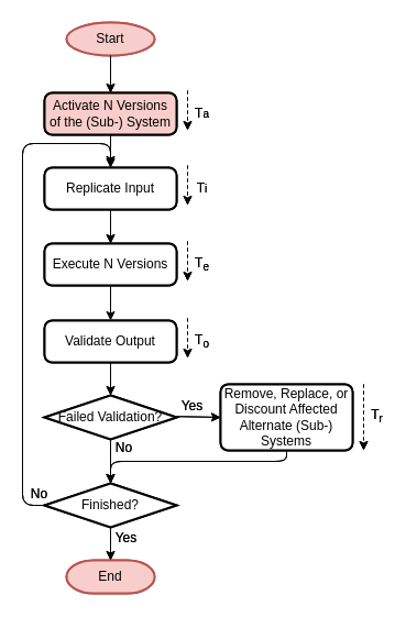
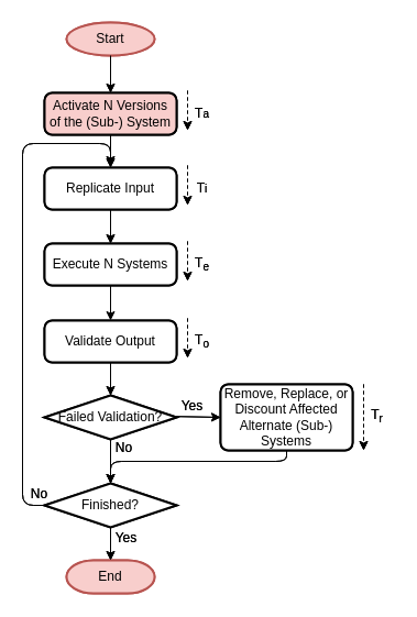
  <mxCell id="0" />
  <mxCell id="1" parent="0" />
  <mxCell id="2" value="Start" style="strokeWidth=2;html=1;shape=mxgraph.flowchart.start_1;whiteSpace=wrap;fillColor=#f8cecc;strokeColor=#b85450;" parent="1" vertex="1"><mxGeometry x="60" y="20" width="80" height="30" as="geometry" /></mxCell>
  <mxCell id="3" value="Compare Output" style="rounded=1;whiteSpace=wrap;html=1;absoluteArcSize=1;arcSize=14;strokeWidth=2;" parent="1" vertex="1"><mxGeometry x="40" y="291" width="120" height="38" as="geometry" /></mxCell>
  <mxCell id="4" value="End" style="strokeWidth=2;html=1;shape=mxgraph.flowchart.terminator;whiteSpace=wrap;fillColor=#f8cecc;strokeColor=#b85450;" parent="1" vertex="1"><mxGeometry x="60" y="509" width="80" height="30" as="geometry" /></mxCell>
  <mxCell id="5" value="Remove, Replace, or Discount Affected Redundant (Sub) Systems" style="rounded=1;whiteSpace=wrap;html=1;absoluteArcSize=1;arcSize=14;strokeWidth=2;" parent="1" vertex="1"><mxGeometry x="200" y="349" width="120" height="60" as="geometry" /></mxCell>
  <mxCell id="6" value="" style="endArrow=classic;html=1;exitX=0.5;exitY=1;exitDx=0;exitDy=0;exitPerimeter=0;entryX=0.5;entryY=0;entryDx=0;entryDy=0;" parent="1" source="2" target="21" edge="1"><mxGeometry width="50" height="50" relative="1" as="geometry"><mxPoint x="110" y="50" as="sourcePoint" /><mxPoint x="130" y="72" as="targetPoint" /></mxGeometry></mxCell>
  <mxCell id="7" value="" style="endArrow=classic;html=1;exitX=0.5;exitY=1;exitDx=0;exitDy=0;entryX=0.5;entryY=0;entryDx=0;entryDy=0;entryPerimeter=0;" parent="1" source="3" target="10" edge="1"><mxGeometry width="50" height="50" relative="1" as="geometry"><mxPoint x="80" y="389" as="sourcePoint" /><mxPoint x="140" y="399" as="targetPoint" /></mxGeometry></mxCell>
  <mxCell id="8" value="" style="endArrow=classic;html=1;exitX=0.5;exitY=1;exitDx=0;exitDy=0;exitPerimeter=0;entryX=0.5;entryY=0;entryDx=0;entryDy=0;entryPerimeter=0;" parent="1" source="11" target="4" edge="1"><mxGeometry width="50" height="50" relative="1" as="geometry"><mxPoint x="110" y="499" as="sourcePoint" /><mxPoint x="340" y="299" as="targetPoint" /></mxGeometry></mxCell>
  <mxCell id="9" value="" style="endArrow=classic;html=1;exitX=0.925;exitY=0.475;exitDx=0;exitDy=0;exitPerimeter=0;entryX=0;entryY=0.5;entryDx=0;entryDy=0;" parent="1" source="10" target="5" edge="1"><mxGeometry width="50" height="50" relative="1" as="geometry"><mxPoint x="150" y="434.5" as="sourcePoint" /><mxPoint x="340" y="384.5" as="targetPoint" /></mxGeometry></mxCell>
  <mxCell id="10" value="Mismatch?" style="strokeWidth=2;html=1;shape=mxgraph.flowchart.decision;whiteSpace=wrap;" parent="1" vertex="1"><mxGeometry x="40" y="359" width="120" height="40" as="geometry" /></mxCell>
  <mxCell id="11" value="Finished?" style="strokeWidth=2;html=1;shape=mxgraph.flowchart.decision;whiteSpace=wrap;" parent="1" vertex="1"><mxGeometry x="40" y="439" width="120" height="40" as="geometry" /></mxCell>
  <mxCell id="12" value="" style="endArrow=classic;html=1;exitX=0.5;exitY=1;exitDx=0;exitDy=0;exitPerimeter=0;entryX=0.5;entryY=0;entryDx=0;entryDy=0;entryPerimeter=0;" parent="1" source="10" target="11" edge="1"><mxGeometry width="50" height="50" relative="1" as="geometry"><mxPoint x="100" y="469" as="sourcePoint" /><mxPoint x="340" y="389" as="targetPoint" /></mxGeometry></mxCell>
  <mxCell id="13" value="" style="endArrow=classic;html=1;exitX=0;exitY=0.5;exitDx=0;exitDy=0;exitPerimeter=0;entryX=0.5;entryY=0;entryDx=0;entryDy=0;" parent="1" source="11" target="31" edge="1"><mxGeometry width="50" height="50" relative="1" as="geometry"><mxPoint x="0" y="399" as="sourcePoint" /><mxPoint x="140" y="209" as="targetPoint" /><Array as="points"><mxPoint x="20" y="459" /><mxPoint x="20" y="130" /><mxPoint x="100" y="130" /></Array></mxGeometry></mxCell>
  <mxCell id="14" value="" style="endArrow=classic;html=1;dashed=1;" parent="1" edge="1"><mxGeometry width="50" height="50" relative="1" as="geometry"><mxPoint x="170" y="289" as="sourcePoint" /><mxPoint x="170" y="325" as="targetPoint" /></mxGeometry></mxCell>
  <mxCell id="15" value="" style="endArrow=classic;html=1;exitX=0.5;exitY=1;exitDx=0;exitDy=0;entryX=0.5;entryY=0;entryDx=0;entryDy=0;entryPerimeter=0;" parent="1" source="5" target="11" edge="1"><mxGeometry width="50" height="50" relative="1" as="geometry"><mxPoint x="260" y="475" as="sourcePoint" /><mxPoint x="190" y="459" as="targetPoint" /><Array as="points"><mxPoint x="260" y="419" /><mxPoint x="100" y="419" /></Array></mxGeometry></mxCell>
  <mxCell id="16" value="No" style="text;html=1;align=center;verticalAlign=middle;resizable=0;points=[];autosize=1;" parent="1" vertex="1"><mxGeometry x="20" y="439" width="30" height="20" as="geometry" /></mxCell>
  <mxCell id="17" value="Yes" style="text;html=1;align=center;verticalAlign=middle;resizable=0;points=[];autosize=1;" parent="1" vertex="1"><mxGeometry x="94" y="479" width="40" height="20" as="geometry" /></mxCell>
  <mxCell id="18" value="No" style="text;html=1;align=center;verticalAlign=middle;resizable=0;points=[];autosize=1;" parent="1" vertex="1"><mxGeometry x="97" y="397" width="30" height="20" as="geometry" /></mxCell>
  <mxCell id="19" value="Yes" style="text;html=1;align=center;verticalAlign=middle;resizable=0;points=[];autosize=1;" parent="1" vertex="1"><mxGeometry x="154" y="359" width="40" height="20" as="geometry" /></mxCell>
  <mxCell id="20" value="T&lt;sub&gt;o&lt;/sub&gt;" style="text;html=1;align=center;verticalAlign=middle;resizable=0;points=[];autosize=1;" parent="1" vertex="1"><mxGeometry x="168" y="300" width="30" height="20" as="geometry" /></mxCell>
  <mxCell id="21" value="Activate N Redundant&lt;br&gt;(Sub-) Systems" style="rounded=1;whiteSpace=wrap;html=1;absoluteArcSize=1;arcSize=14;strokeWidth=2;" parent="1" vertex="1"><mxGeometry x="40" y="84" width="120" height="38" as="geometry" /></mxCell>
  <mxCell id="22" value="" style="endArrow=classic;html=1;exitX=0.5;exitY=1;exitDx=0;exitDy=0;entryX=0.5;entryY=0;entryDx=0;entryDy=0;" parent="1" source="31" target="27" edge="1"><mxGeometry width="50" height="50" relative="1" as="geometry"><mxPoint x="110" y="127" as="sourcePoint" /><mxPoint x="140" y="209" as="targetPoint" /></mxGeometry></mxCell>
  <mxCell id="23" value="" style="endArrow=classic;html=1;dashed=1;" parent="1" edge="1"><mxGeometry width="50" height="50" relative="1" as="geometry"><mxPoint x="170" y="82" as="sourcePoint" /><mxPoint x="170" y="118" as="targetPoint" /></mxGeometry></mxCell>
  <mxCell id="24" value="T&lt;font size=&quot;1&quot;&gt;a&lt;/font&gt;" style="text;html=1;align=center;verticalAlign=middle;resizable=0;points=[];autosize=1;" parent="1" vertex="1"><mxGeometry x="168" y="93" width="30" height="20" as="geometry" /></mxCell>
  <mxCell id="25" value="" style="endArrow=classic;html=1;dashed=1;" parent="1" edge="1"><mxGeometry width="50" height="50" relative="1" as="geometry"><mxPoint x="330" y="349" as="sourcePoint" /><mxPoint x="330" y="409" as="targetPoint" /></mxGeometry></mxCell>
  <mxCell id="26" value="T&lt;sub&gt;r&lt;/sub&gt;" style="text;html=1;align=center;verticalAlign=middle;resizable=0;points=[];autosize=1;" parent="1" vertex="1"><mxGeometry x="327" y="368" width="30" height="20" as="geometry" /></mxCell>
  <mxCell id="27" value="Execute N Redundantly" style="rounded=1;whiteSpace=wrap;html=1;absoluteArcSize=1;arcSize=14;strokeWidth=2;" parent="1" vertex="1"><mxGeometry x="40" y="221" width="120" height="38" as="geometry" /></mxCell>
  <mxCell id="28" value="" style="endArrow=classic;html=1;dashed=1;" parent="1" edge="1"><mxGeometry width="50" height="50" relative="1" as="geometry"><mxPoint x="170" y="219" as="sourcePoint" /><mxPoint x="170" y="255" as="targetPoint" /></mxGeometry></mxCell>
  <mxCell id="29" value="T&lt;sub&gt;e&lt;/sub&gt;" style="text;html=1;align=center;verticalAlign=middle;resizable=0;points=[];autosize=1;" parent="1" vertex="1"><mxGeometry x="168" y="230" width="30" height="20" as="geometry" /></mxCell>
  <mxCell id="30" value="" style="endArrow=classic;html=1;exitX=0.5;exitY=1;exitDx=0;exitDy=0;entryX=0.5;entryY=0;entryDx=0;entryDy=0;" parent="1" source="27" target="3" edge="1"><mxGeometry width="50" height="50" relative="1" as="geometry"><mxPoint x="140" y="349" as="sourcePoint" /><mxPoint x="100" y="289" as="targetPoint" /></mxGeometry></mxCell>
  <mxCell id="31" value="Replicate Input" style="rounded=1;whiteSpace=wrap;html=1;absoluteArcSize=1;arcSize=14;strokeWidth=2;" parent="1" vertex="1"><mxGeometry x="40" y="152" width="120" height="38" as="geometry" /></mxCell>
  <mxCell id="32" value="" style="endArrow=classic;html=1;dashed=1;" parent="1" edge="1"><mxGeometry width="50" height="50" relative="1" as="geometry"><mxPoint x="170" y="150" as="sourcePoint" /><mxPoint x="170" y="186" as="targetPoint" /></mxGeometry></mxCell>
  <mxCell id="33" value="T&lt;font size=&quot;1&quot;&gt;i&lt;/font&gt;" style="text;html=1;align=center;verticalAlign=middle;resizable=0;points=[];autosize=1;" parent="1" vertex="1"><mxGeometry x="168" y="161" width="30" height="20" as="geometry" /></mxCell>
  <mxCell id="34" value="" style="endArrow=classic;html=1;exitX=0.5;exitY=1;exitDx=0;exitDy=0;" parent="1" source="21" edge="1"><mxGeometry width="50" height="50" relative="1" as="geometry"><mxPoint x="210" y="180" as="sourcePoint" /><mxPoint x="100" y="150" as="targetPoint" /></mxGeometry></mxCell>
  <mxCell id="35" value="Start" style="strokeWidth=2;html=1;shape=mxgraph.flowchart.start_1;whiteSpace=wrap;fillColor=#f8cecc;strokeColor=#b85450;" parent="1" vertex="1"><mxGeometry x="60" y="20" width="80" height="30" as="geometry" /></mxCell>
  <mxCell id="36" value="Validate Output" style="rounded=1;whiteSpace=wrap;html=1;absoluteArcSize=1;arcSize=14;strokeWidth=2;" parent="1" vertex="1"><mxGeometry x="40" y="291" width="120" height="38" as="geometry" /></mxCell>
  <mxCell id="37" value="End" style="strokeWidth=2;html=1;shape=mxgraph.flowchart.terminator;whiteSpace=wrap;fillColor=#f8cecc;strokeColor=#b85450;" parent="1" vertex="1"><mxGeometry x="60" y="509" width="80" height="30" as="geometry" /></mxCell>
  <mxCell id="38" value="Remove, Replace, or Discount Affected Alternate (Sub-) Systems" style="rounded=1;whiteSpace=wrap;html=1;absoluteArcSize=1;arcSize=14;strokeWidth=2;" parent="1" vertex="1"><mxGeometry x="200" y="349" width="120" height="60" as="geometry" /></mxCell>
  <mxCell id="39" value="" style="endArrow=classic;html=1;exitX=0.5;exitY=1;exitDx=0;exitDy=0;exitPerimeter=0;entryX=0.5;entryY=0;entryDx=0;entryDy=0;" parent="1" source="35" target="54" edge="1"><mxGeometry width="50" height="50" relative="1" as="geometry"><mxPoint x="110" y="50" as="sourcePoint" /><mxPoint x="130" y="72" as="targetPoint" /></mxGeometry></mxCell>
  <mxCell id="40" value="" style="endArrow=classic;html=1;exitX=0.5;exitY=1;exitDx=0;exitDy=0;entryX=0.5;entryY=0;entryDx=0;entryDy=0;entryPerimeter=0;" parent="1" source="36" target="43" edge="1"><mxGeometry width="50" height="50" relative="1" as="geometry"><mxPoint x="80" y="389" as="sourcePoint" /><mxPoint x="140" y="399" as="targetPoint" /></mxGeometry></mxCell>
  <mxCell id="41" value="" style="endArrow=classic;html=1;exitX=0.5;exitY=1;exitDx=0;exitDy=0;exitPerimeter=0;entryX=0.5;entryY=0;entryDx=0;entryDy=0;entryPerimeter=0;" parent="1" source="44" target="37" edge="1"><mxGeometry width="50" height="50" relative="1" as="geometry"><mxPoint x="110" y="499" as="sourcePoint" /><mxPoint x="340" y="299" as="targetPoint" /></mxGeometry></mxCell>
  <mxCell id="42" value="" style="endArrow=classic;html=1;exitX=0.925;exitY=0.475;exitDx=0;exitDy=0;exitPerimeter=0;entryX=0;entryY=0.5;entryDx=0;entryDy=0;" parent="1" source="43" target="38" edge="1"><mxGeometry width="50" height="50" relative="1" as="geometry"><mxPoint x="150" y="434.5" as="sourcePoint" /><mxPoint x="340" y="384.5" as="targetPoint" /></mxGeometry></mxCell>
  <mxCell id="43" value="Failed Validation?" style="strokeWidth=2;html=1;shape=mxgraph.flowchart.decision;whiteSpace=wrap;" parent="1" vertex="1"><mxGeometry x="40" y="359" width="120" height="40" as="geometry" /></mxCell>
  <mxCell id="44" value="Finished?" style="strokeWidth=2;html=1;shape=mxgraph.flowchart.decision;whiteSpace=wrap;" parent="1" vertex="1"><mxGeometry x="40" y="439" width="120" height="40" as="geometry" /></mxCell>
  <mxCell id="45" value="" style="endArrow=classic;html=1;exitX=0.5;exitY=1;exitDx=0;exitDy=0;exitPerimeter=0;entryX=0.5;entryY=0;entryDx=0;entryDy=0;entryPerimeter=0;" parent="1" source="43" target="44" edge="1"><mxGeometry width="50" height="50" relative="1" as="geometry"><mxPoint x="100" y="469" as="sourcePoint" /><mxPoint x="340" y="389" as="targetPoint" /></mxGeometry></mxCell>
  <mxCell id="46" value="" style="endArrow=classic;html=1;exitX=0;exitY=0.5;exitDx=0;exitDy=0;exitPerimeter=0;entryX=0.5;entryY=0;entryDx=0;entryDy=0;" parent="1" source="44" target="63" edge="1"><mxGeometry width="50" height="50" relative="1" as="geometry"><mxPoint x="0" y="399" as="sourcePoint" /><mxPoint x="140" y="209" as="targetPoint" /><Array as="points"><mxPoint x="20" y="459" /><mxPoint x="20" y="130" /><mxPoint x="100" y="130" /></Array></mxGeometry></mxCell>
  <mxCell id="47" value="" style="endArrow=classic;html=1;dashed=1;" parent="1" edge="1"><mxGeometry width="50" height="50" relative="1" as="geometry"><mxPoint x="170" y="289" as="sourcePoint" /><mxPoint x="170" y="325" as="targetPoint" /></mxGeometry></mxCell>
  <mxCell id="48" value="" style="endArrow=classic;html=1;exitX=0.5;exitY=1;exitDx=0;exitDy=0;entryX=0.5;entryY=0;entryDx=0;entryDy=0;entryPerimeter=0;" parent="1" source="38" target="44" edge="1"><mxGeometry width="50" height="50" relative="1" as="geometry"><mxPoint x="260" y="475" as="sourcePoint" /><mxPoint x="190" y="459" as="targetPoint" /><Array as="points"><mxPoint x="260" y="419" /><mxPoint x="100" y="419" /></Array></mxGeometry></mxCell>
  <mxCell id="49" value="No" style="text;html=1;align=center;verticalAlign=middle;resizable=0;points=[];autosize=1;" parent="1" vertex="1"><mxGeometry x="20" y="439" width="30" height="20" as="geometry" /></mxCell>
  <mxCell id="50" value="Yes" style="text;html=1;align=center;verticalAlign=middle;resizable=0;points=[];autosize=1;" parent="1" vertex="1"><mxGeometry x="94" y="479" width="40" height="20" as="geometry" /></mxCell>
  <mxCell id="51" value="No" style="text;html=1;align=center;verticalAlign=middle;resizable=0;points=[];autosize=1;" parent="1" vertex="1"><mxGeometry x="97" y="397" width="30" height="20" as="geometry" /></mxCell>
  <mxCell id="52" value="Yes" style="text;html=1;align=center;verticalAlign=middle;resizable=0;points=[];autosize=1;" parent="1" vertex="1"><mxGeometry x="154" y="359" width="40" height="20" as="geometry" /></mxCell>
  <mxCell id="53" value="T&lt;sub&gt;o&lt;/sub&gt;" style="text;html=1;align=center;verticalAlign=middle;resizable=0;points=[];autosize=1;" parent="1" vertex="1"><mxGeometry x="168" y="300" width="30" height="20" as="geometry" /></mxCell>
  <mxCell id="54" value="Activate N Versions&lt;br&gt;of the (Sub-) System" style="rounded=1;whiteSpace=wrap;html=1;absoluteArcSize=1;arcSize=14;strokeWidth=2;fillColor=#f8cecc;" parent="1" vertex="1"><mxGeometry x="40" y="84" width="120" height="38" as="geometry" /></mxCell>
  <mxCell id="55" value="" style="endArrow=classic;html=1;exitX=0.5;exitY=1;exitDx=0;exitDy=0;entryX=0.5;entryY=0;entryDx=0;entryDy=0;" parent="1" source="63" target="60" edge="1"><mxGeometry width="50" height="50" relative="1" as="geometry"><mxPoint x="110" y="127" as="sourcePoint" /><mxPoint x="140" y="209" as="targetPoint" /></mxGeometry></mxCell>
  <mxCell id="56" value="" style="endArrow=classic;html=1;dashed=1;" parent="1" edge="1"><mxGeometry width="50" height="50" relative="1" as="geometry"><mxPoint x="170" y="82" as="sourcePoint" /><mxPoint x="170" y="118" as="targetPoint" /></mxGeometry></mxCell>
  <mxCell id="57" value="T&lt;font size=&quot;1&quot;&gt;a&lt;/font&gt;" style="text;html=1;align=center;verticalAlign=middle;resizable=0;points=[];autosize=1;" parent="1" vertex="1"><mxGeometry x="168" y="93" width="30" height="20" as="geometry" /></mxCell>
  <mxCell id="58" value="" style="endArrow=classic;html=1;dashed=1;" parent="1" edge="1"><mxGeometry width="50" height="50" relative="1" as="geometry"><mxPoint x="330" y="349" as="sourcePoint" /><mxPoint x="330" y="409" as="targetPoint" /></mxGeometry></mxCell>
  <mxCell id="59" value="T&lt;sub&gt;r&lt;/sub&gt;" style="text;html=1;align=center;verticalAlign=middle;resizable=0;points=[];autosize=1;" parent="1" vertex="1"><mxGeometry x="327" y="368" width="30" height="20" as="geometry" /></mxCell>
- <mxCell id="60" value="Execute N Versions" style="rounded=1;whiteSpace=wrap;html=1;absoluteArcSize=1;arcSize=14;strokeWidth=2;" parent="1" vertex="1"><mxGeometry x="40" y="221" width="120" height="38" as="geometry" /></mxCell>
+ <mxCell id="60" value="Execute N Systems" style="rounded=1;whiteSpace=wrap;html=1;absoluteArcSize=1;arcSize=14;strokeWidth=2;" parent="1" vertex="1"><mxGeometry x="40" y="221" width="120" height="38" as="geometry" /></mxCell>
  <mxCell id="61" value="" style="endArrow=classic;html=1;dashed=1;" parent="1" edge="1"><mxGeometry width="50" height="50" relative="1" as="geometry"><mxPoint x="170" y="219" as="sourcePoint" /><mxPoint x="170" y="255" as="targetPoint" /></mxGeometry></mxCell>
  <mxCell id="62" value="T&lt;sub&gt;e&lt;/sub&gt;" style="text;html=1;align=center;verticalAlign=middle;resizable=0;points=[];autosize=1;" parent="1" vertex="1"><mxGeometry x="168" y="230" width="30" height="20" as="geometry" /></mxCell>
  <mxCell id="63" value="Replicate Input" style="rounded=1;whiteSpace=wrap;html=1;absoluteArcSize=1;arcSize=14;strokeWidth=2;" parent="1" vertex="1"><mxGeometry x="40" y="152" width="120" height="38" as="geometry" /></mxCell>
  <mxCell id="64" value="" style="endArrow=classic;html=1;dashed=1;" parent="1" edge="1"><mxGeometry width="50" height="50" relative="1" as="geometry"><mxPoint x="170" y="150" as="sourcePoint" /><mxPoint x="170" y="186" as="targetPoint" /></mxGeometry></mxCell>
  <mxCell id="65" value="T&lt;font size=&quot;1&quot;&gt;i&lt;/font&gt;" style="text;html=1;align=center;verticalAlign=middle;resizable=0;points=[];autosize=1;" parent="1" vertex="1"><mxGeometry x="168" y="161" width="30" height="20" as="geometry" /></mxCell>
  <mxCell id="66" value="" style="endArrow=classic;html=1;exitX=0.5;exitY=1;exitDx=0;exitDy=0;" parent="1" source="54" edge="1"><mxGeometry width="50" height="50" relative="1" as="geometry"><mxPoint x="210" y="180" as="sourcePoint" /><mxPoint x="100" y="150" as="targetPoint" /></mxGeometry></mxCell>
